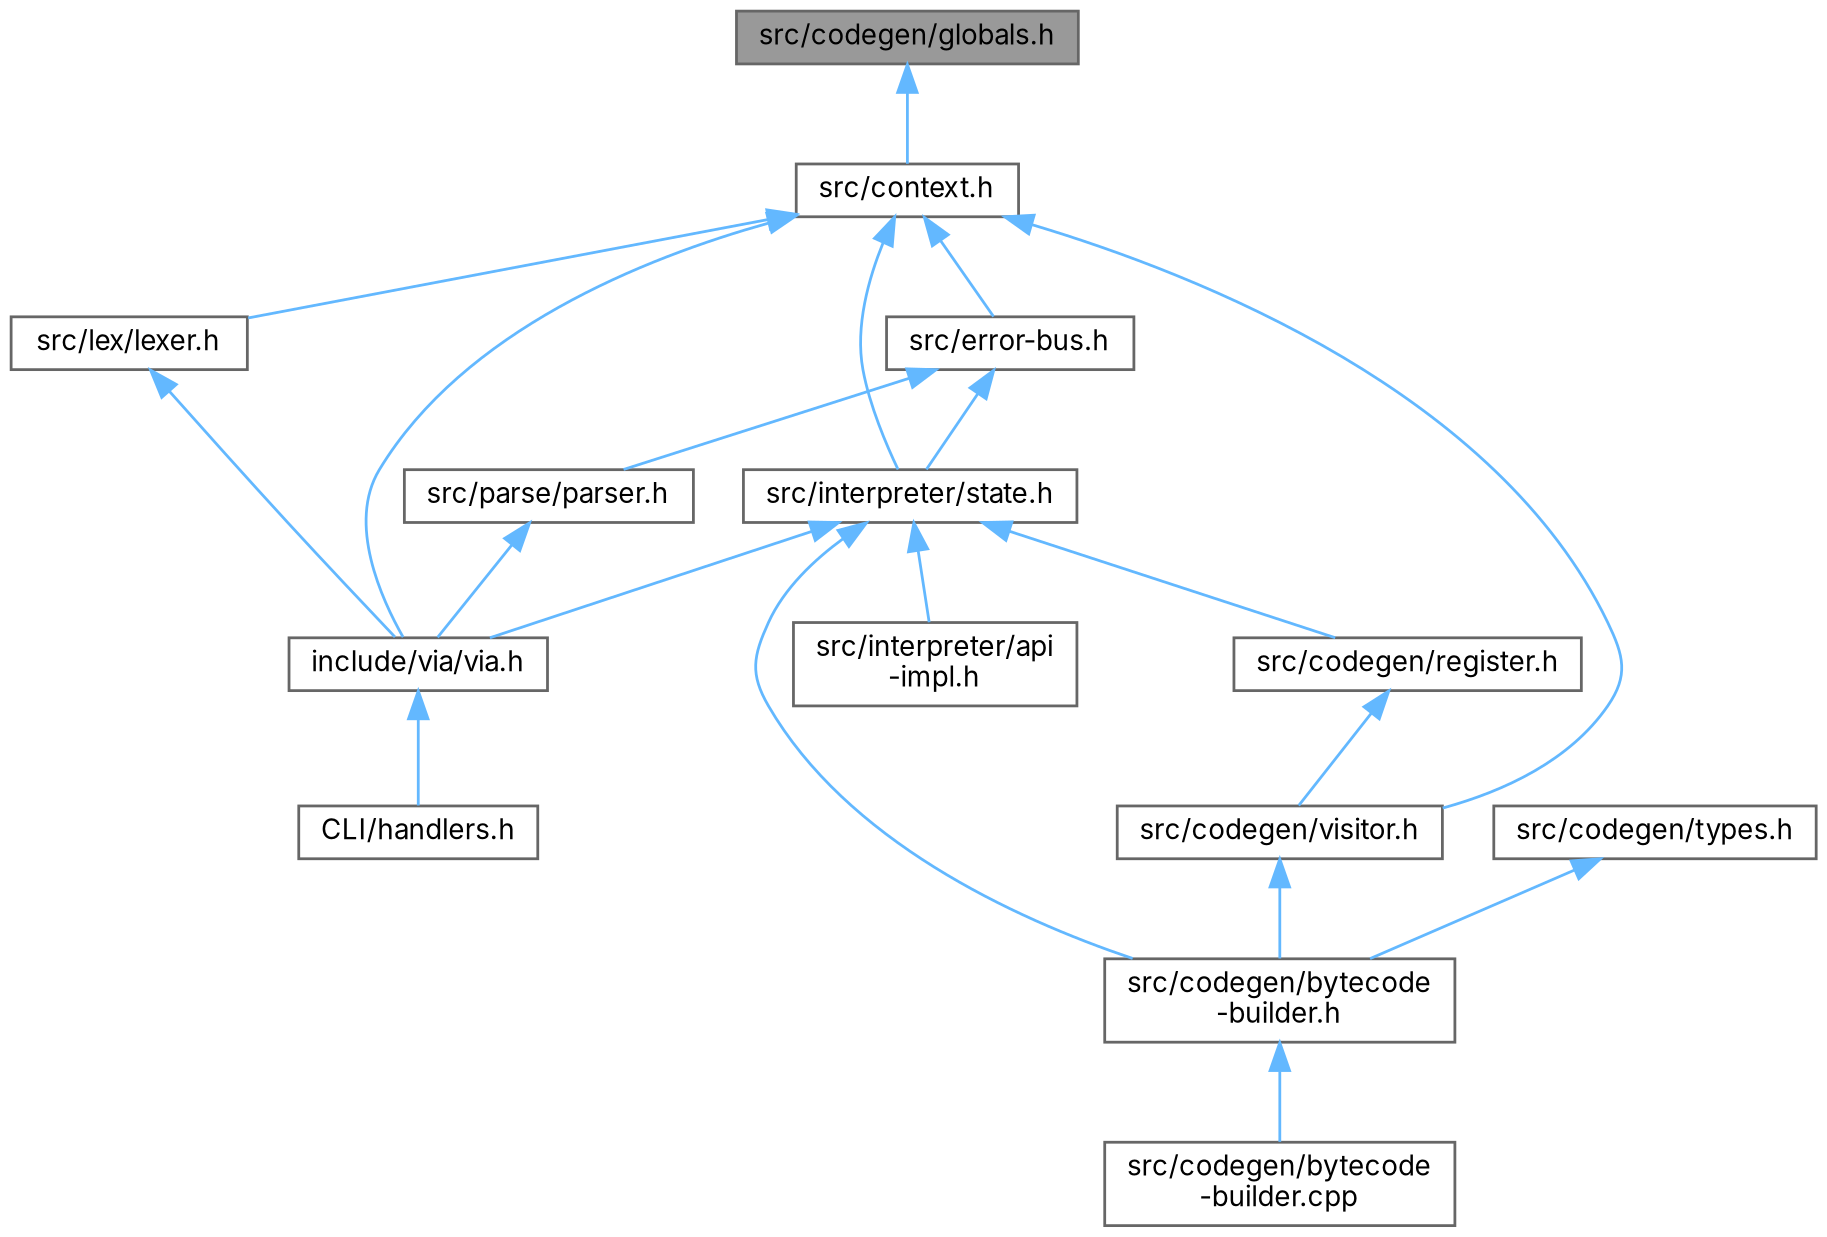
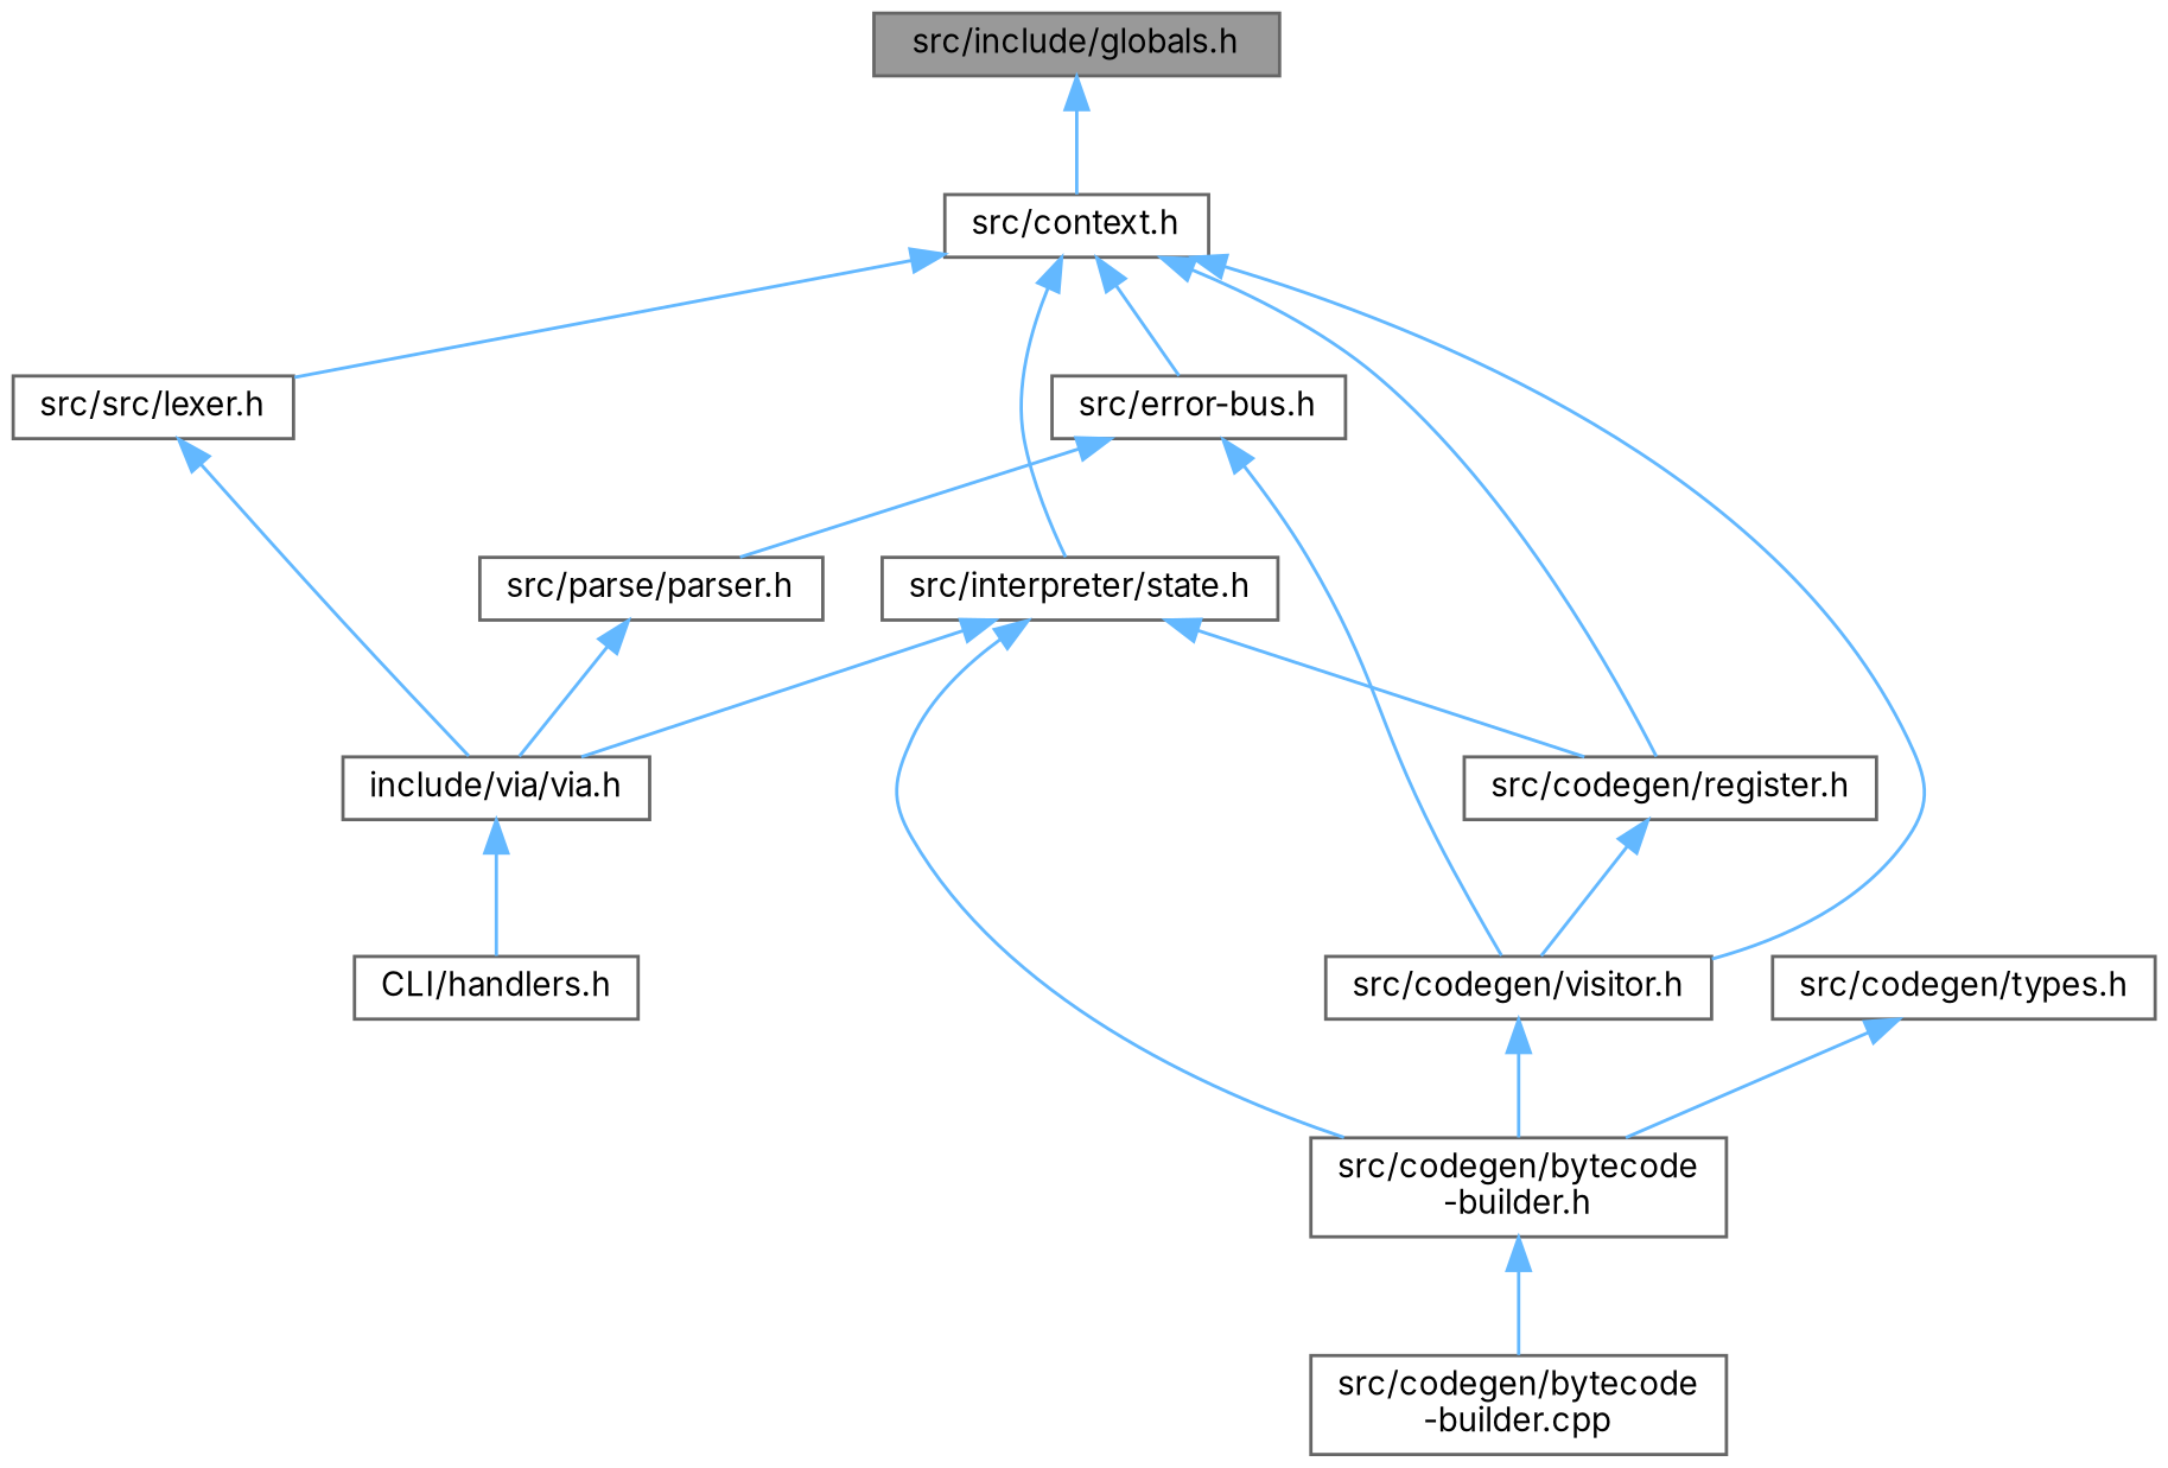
  digraph {
    fontname=Inter
    node [color=grey40 fillcolor=white fontname=Inter fontsize=10 shape=box style=filled]
    edge [color=steelblue1 dir=back fontname=Inter fontsize=10 labelfontname=Helvetica labelfontsize=10 style=solid]
-   n1 [color=gray40 fillcolor=grey60 fontcolor=black height=0.2 label="src/codegen/globals.h" width=0.4]
+   n1 [color=gray40 fillcolor=grey60 fontcolor=black height=0.2 label="src/include/globals.h" width=0.4]
    n2 [height=0.2 label="src/context.h" width=0.4]
    n3 [height=0.2 label="include/via/via.h" width=0.4]
    n4 [height=0.2 label="src/codegen/visitor.h" width=0.4]
    n5 [height=0.2 label="src/error-bus.h" width=0.4]
    n6 [height=0.2 label="src/interpreter/state.h" width=0.4]
-   n7 [height=0.2 label="src/lex/lexer.h" width=0.4]
+   n7 [height=0.2 label="src/src/lexer.h" width=0.4]
    n8 [height=0.2 label="CLI/handlers.h" width=0.4]
    n9 [height=0.2 label="src/codegen/types.h" width=0.4]
    n10 [height=0.2 label="src/codegen/bytecode\l-builder.h" width=0.4]
    n11 [height=0.2 label="src/parse/parser.h" width=0.4]
    n12 [height=0.2 label="src/codegen/register.h" width=0.4]
-   n13 [height=0.2 label="src/interpreter/api\l-impl.h" width=0.4]
    n14 [height=0.2 label="src/codegen/bytecode\l-builder.cpp" width=0.4]
    n1 -> n2
-   n2 -> n3
+   n2 -> n12
    n2 -> n4
    n2 -> n5
    n2 -> n6
    n2 -> n7
    n3 -> n8
    n4 -> n10
-   n5 -> n6
+   n5 -> n4
    n5 -> n11
    n6 -> n3
    n6 -> n10
    n6 -> n12
-   n6 -> n13
    n7 -> n3
    n9 -> n10
    n10 -> n14
    n11 -> n3
    n12 -> n4
  }
